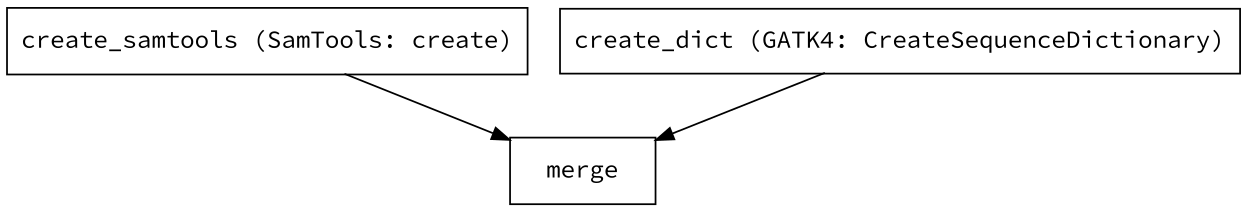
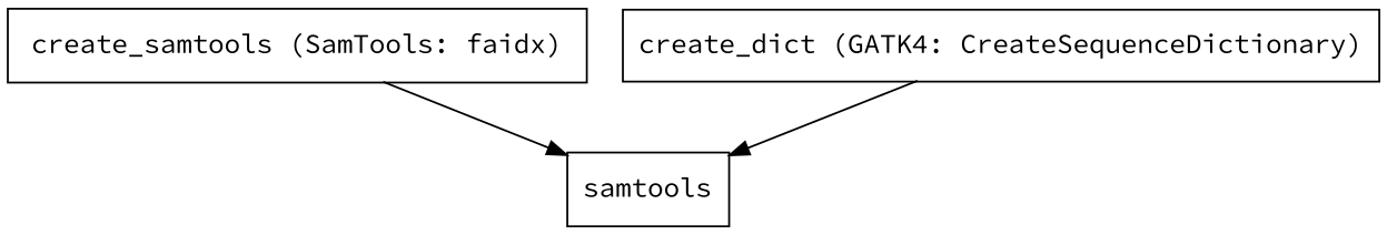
  digraph {
    fontname="Source Code Pro"
    node [fontname="Source Code Pro" shape=record]
    edge [fontname="Source Code Pro"]
-   n1 [label=merge]
-   n2 [label="create_samtools (SamTools: create)"]
+   n1 [label=samtools]
+   n2 [label="create_samtools (SamTools: faidx)"]
    n3 [label="create_dict (GATK4: CreateSequenceDictionary)"]
    n2 -> n1
    n3 -> n1
  }
